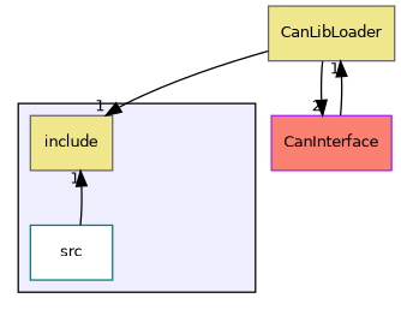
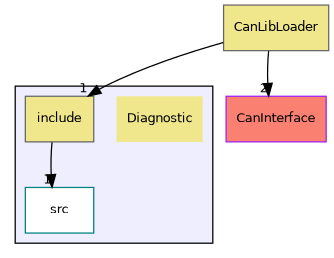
  digraph {
    compound=true
    node [color=gray40 fillcolor=khaki fontname=Helvetica fontsize=10 shape=box style=filled]
    edge [headlabel=1 labeldistance=1.5 labelfontname=Helvetica labelfontsize=10]
+   n1 [label=Diagnostic shape=plaintext]
    n2 [label=include]
    n3 [color=teal fillcolor=white label=src]
    n4 [label=CanLibLoader]
    n5 [color=purple fillcolor=salmon label=CanInterface]
    subgraph cluster_1 {
      bgcolor="#eeeeff"
      pencolor=black
+     n1
      n2
      n3
    }
-   n3 -> n2
+   n2 -> n3
    n4 -> n2
    n4 -> n5 [headlabel=2]
-   n5 -> n4
  }
